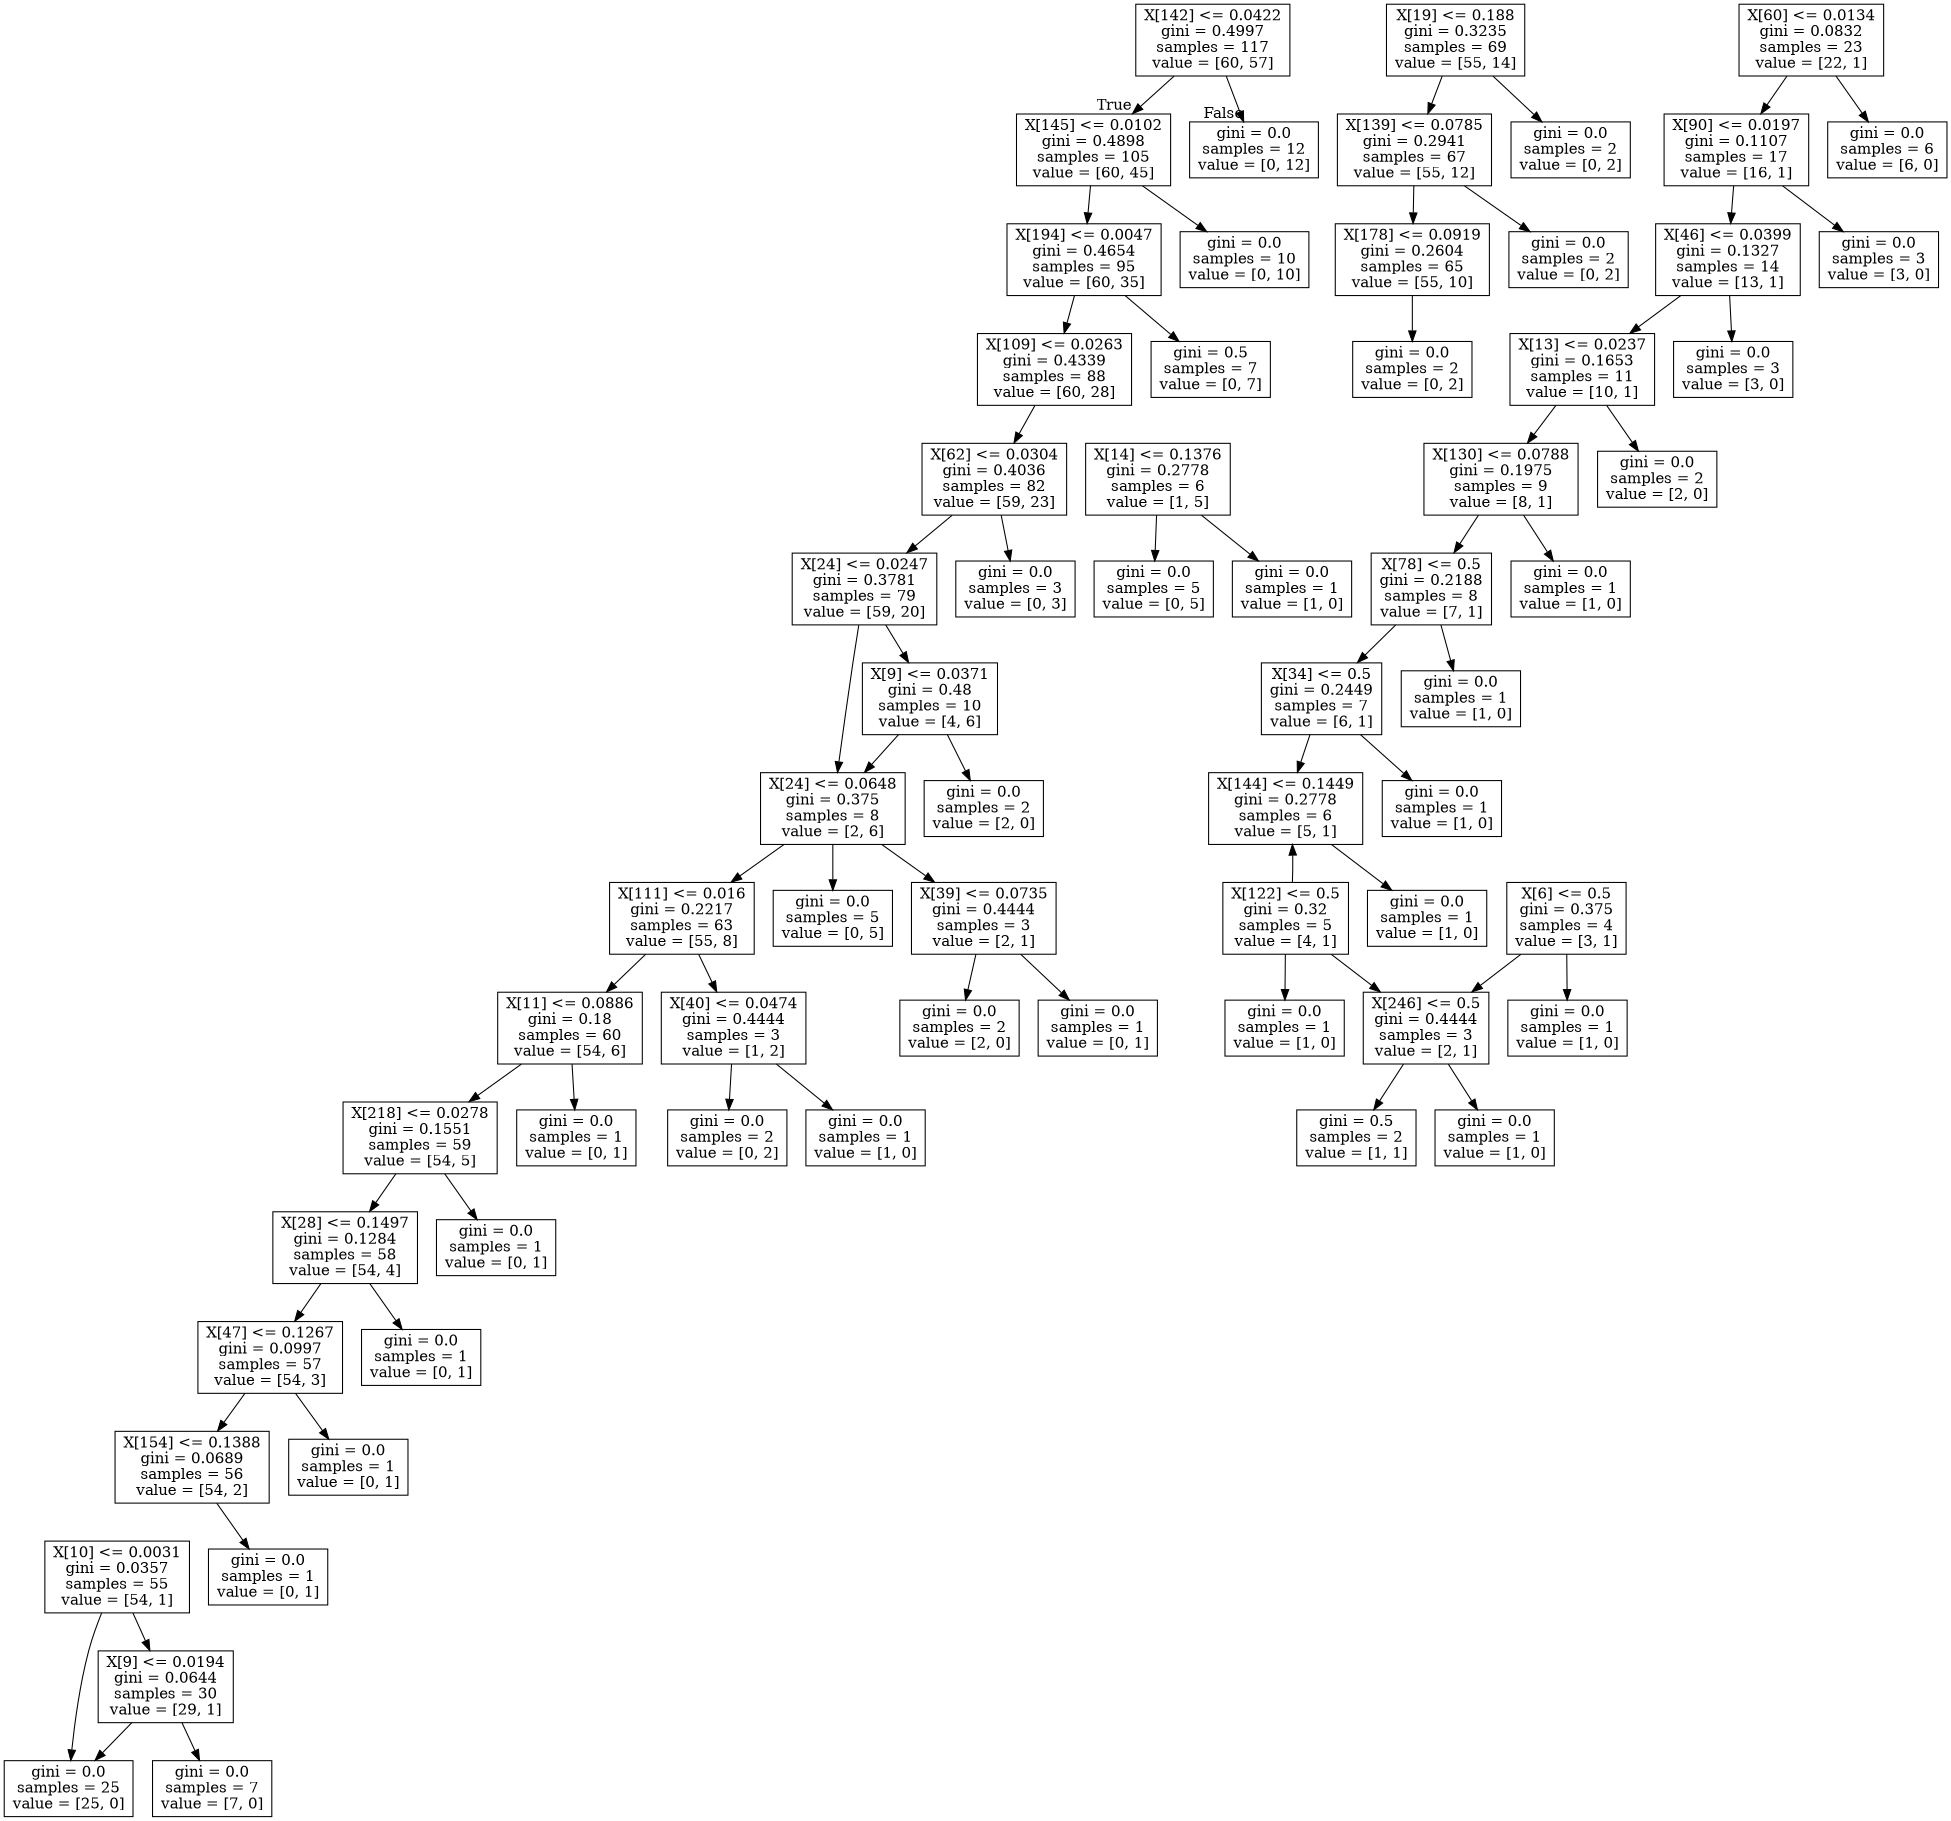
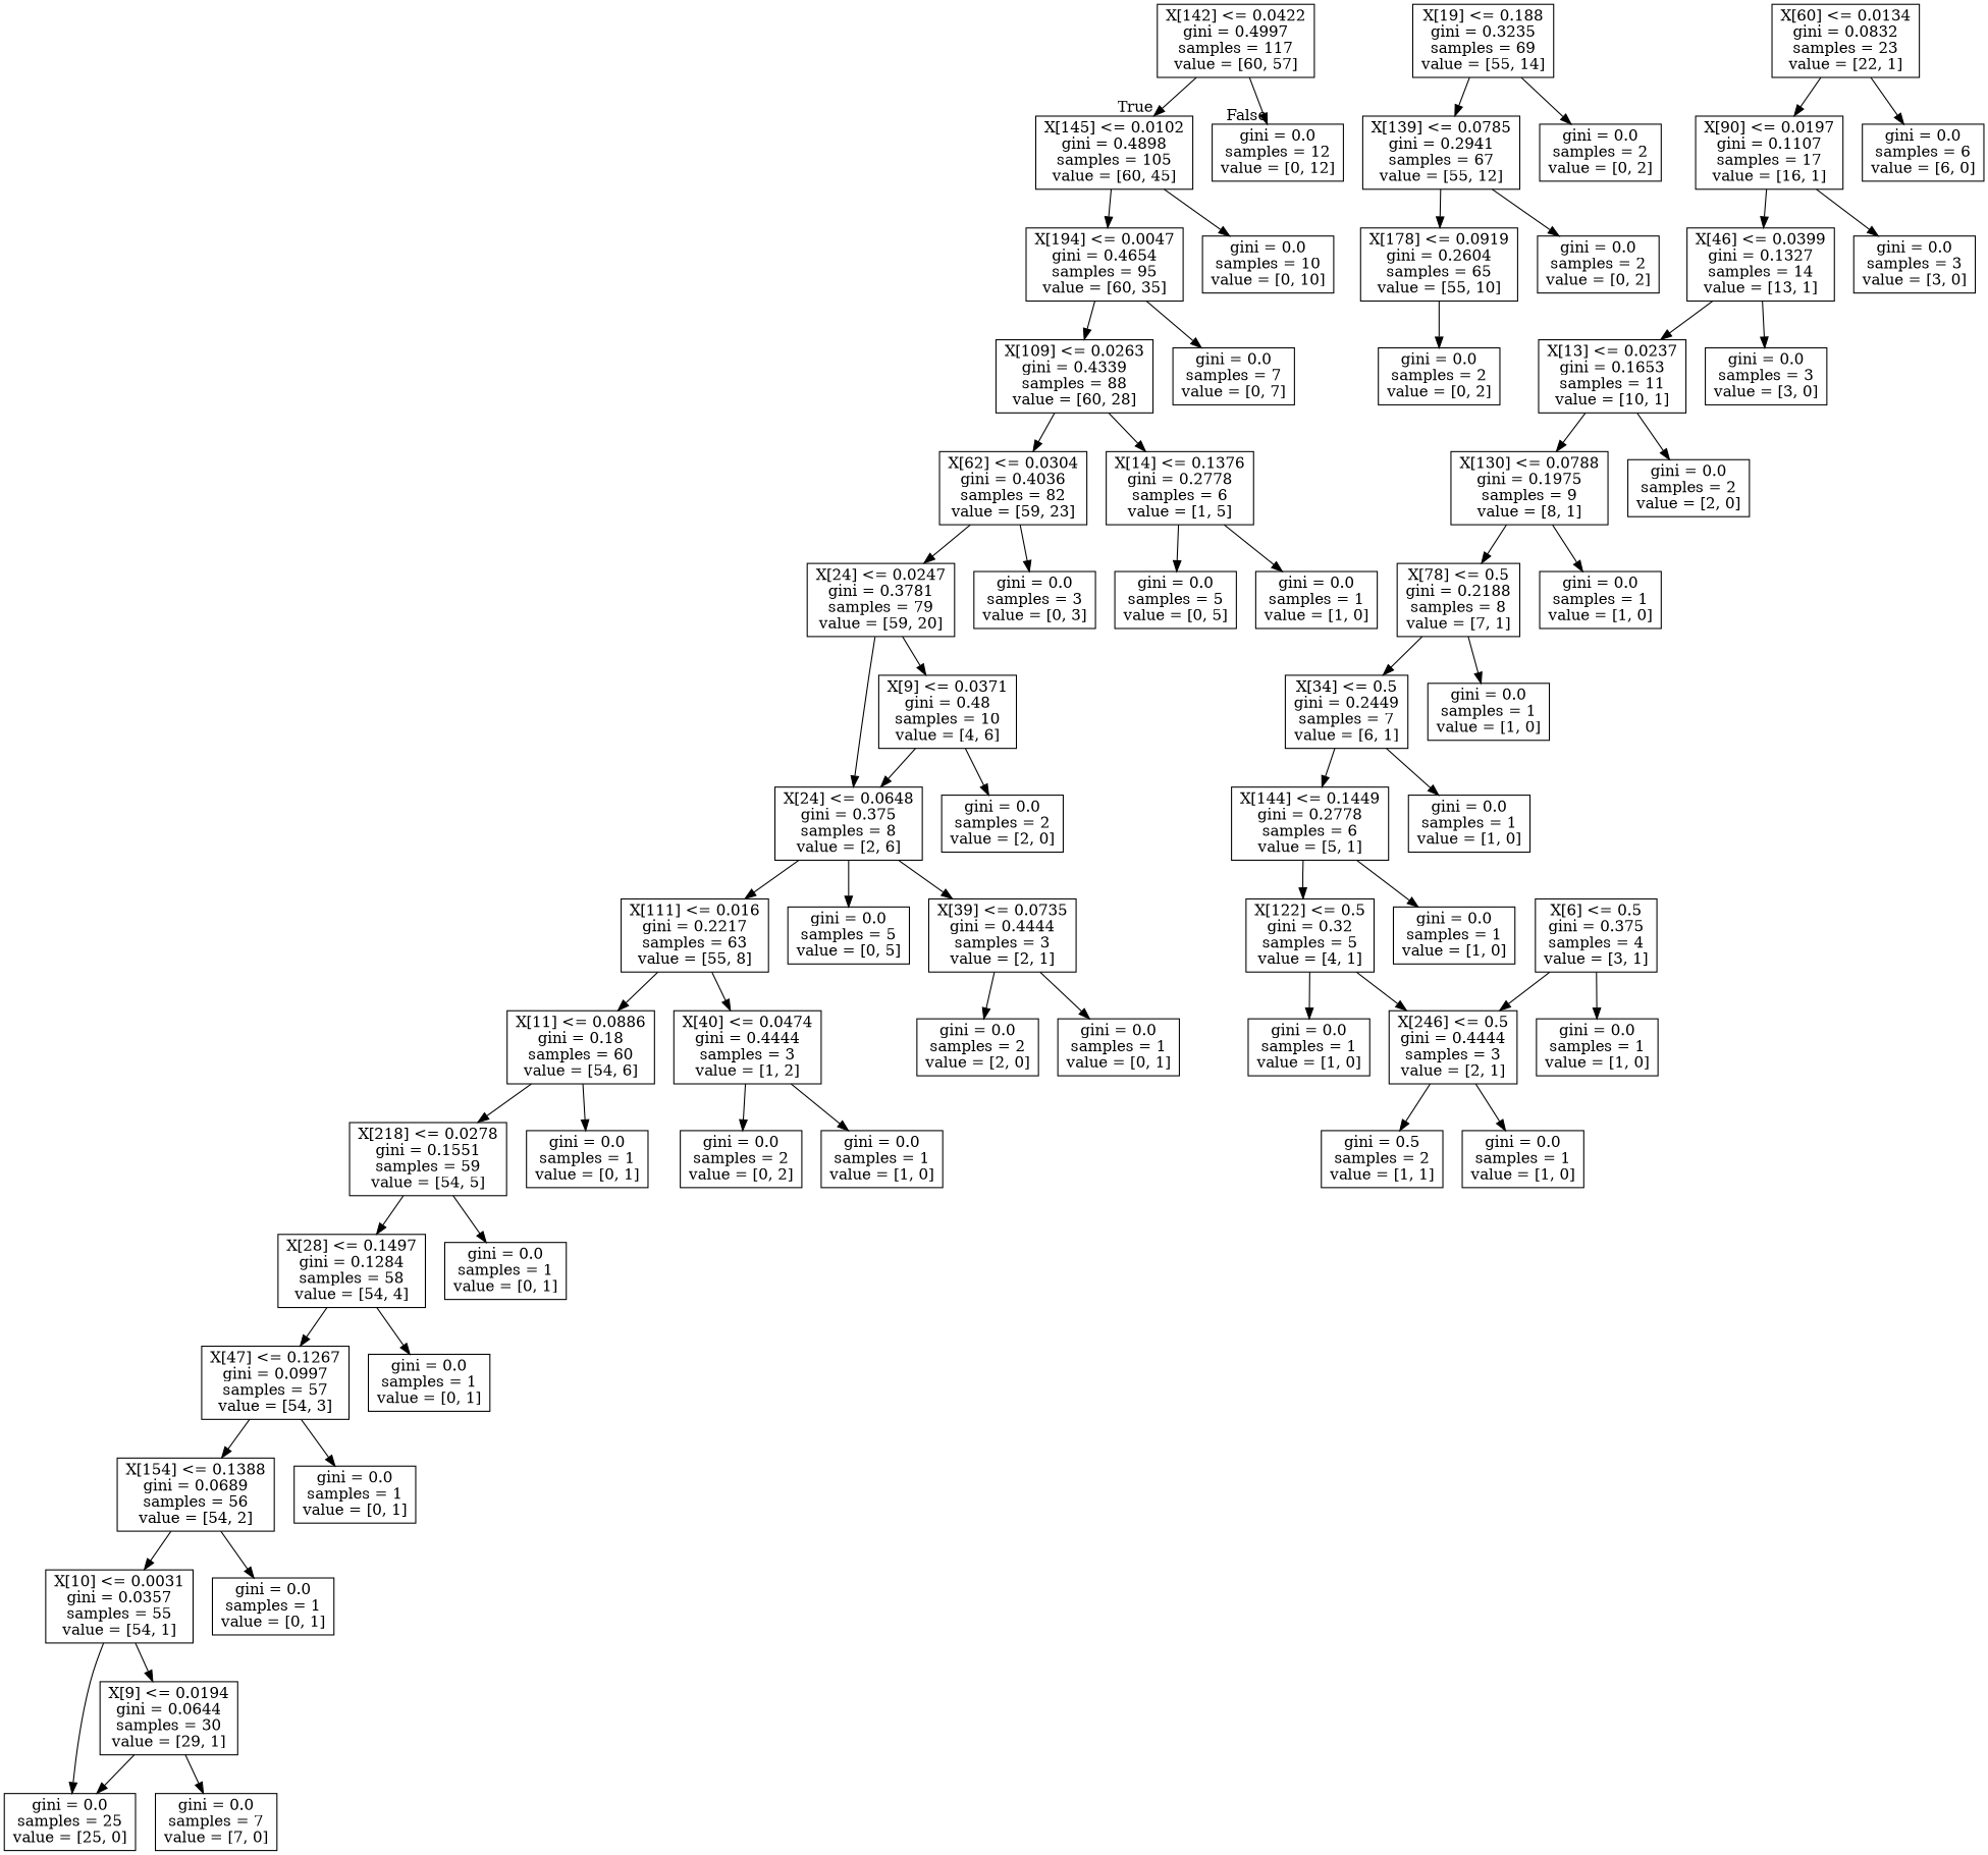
  digraph {
    node [shape=box]
    n1 [label="X[142] <= 0.0422\ngini = 0.4997\nsamples = 117\nvalue = [60, 57]"]
    n2 [label="X[145] <= 0.0102\ngini = 0.4898\nsamples = 105\nvalue = [60, 45]"]
    n3 [label="gini = 0.0\nsamples = 12\nvalue = [0, 12]"]
    n4 [label="X[194] <= 0.0047\ngini = 0.4654\nsamples = 95\nvalue = [60, 35]"]
    n5 [label="gini = 0.0\nsamples = 10\nvalue = [0, 10]"]
    n6 [label="X[109] <= 0.0263\ngini = 0.4339\nsamples = 88\nvalue = [60, 28]"]
-   n7 [label="gini = 0.5\nsamples = 7\nvalue = [0, 7]"]
+   n7 [label="gini = 0.0\nsamples = 7\nvalue = [0, 7]"]
    n8 [label="X[62] <= 0.0304\ngini = 0.4036\nsamples = 82\nvalue = [59, 23]"]
    n9 [label="X[14] <= 0.1376\ngini = 0.2778\nsamples = 6\nvalue = [1, 5]"]
    n10 [label="X[24] <= 0.0247\ngini = 0.3781\nsamples = 79\nvalue = [59, 20]"]
    n11 [label="gini = 0.0\nsamples = 3\nvalue = [0, 3]"]
    n12 [label="gini = 0.0\nsamples = 5\nvalue = [0, 5]"]
    n13 [label="gini = 0.0\nsamples = 1\nvalue = [1, 0]"]
    n14 [label="X[9] <= 0.0371\ngini = 0.48\nsamples = 10\nvalue = [4, 6]"]
    n15 [label="X[24] <= 0.0648\ngini = 0.375\nsamples = 8\nvalue = [2, 6]"]
    n16 [label="X[19] <= 0.188\ngini = 0.3235\nsamples = 69\nvalue = [55, 14]"]
    n17 [label="X[139] <= 0.0785\ngini = 0.2941\nsamples = 67\nvalue = [55, 12]"]
    n18 [label="gini = 0.0\nsamples = 2\nvalue = [0, 2]"]
    n19 [label="gini = 0.0\nsamples = 2\nvalue = [2, 0]"]
    n20 [label="X[178] <= 0.0919\ngini = 0.2604\nsamples = 65\nvalue = [55, 10]"]
    n21 [label="gini = 0.0\nsamples = 2\nvalue = [0, 2]"]
    n22 [label="gini = 0.0\nsamples = 2\nvalue = [0, 2]"]
    n23 [label="X[111] <= 0.016\ngini = 0.2217\nsamples = 63\nvalue = [55, 8]"]
    n24 [label="X[11] <= 0.0886\ngini = 0.18\nsamples = 60\nvalue = [54, 6]"]
    n25 [label="X[40] <= 0.0474\ngini = 0.4444\nsamples = 3\nvalue = [1, 2]"]
    n26 [label="X[218] <= 0.0278\ngini = 0.1551\nsamples = 59\nvalue = [54, 5]"]
    n27 [label="gini = 0.0\nsamples = 1\nvalue = [0, 1]"]
    n28 [label="gini = 0.0\nsamples = 2\nvalue = [0, 2]"]
    n29 [label="gini = 0.0\nsamples = 1\nvalue = [1, 0]"]
    n30 [label="X[28] <= 0.1497\ngini = 0.1284\nsamples = 58\nvalue = [54, 4]"]
    n31 [label="gini = 0.0\nsamples = 1\nvalue = [0, 1]"]
    n32 [label="X[47] <= 0.1267\ngini = 0.0997\nsamples = 57\nvalue = [54, 3]"]
    n33 [label="gini = 0.0\nsamples = 1\nvalue = [0, 1]"]
    n34 [label="X[154] <= 0.1388\ngini = 0.0689\nsamples = 56\nvalue = [54, 2]"]
    n35 [label="gini = 0.0\nsamples = 1\nvalue = [0, 1]"]
    n36 [label="X[10] <= 0.0031\ngini = 0.0357\nsamples = 55\nvalue = [54, 1]"]
    n37 [label="gini = 0.0\nsamples = 1\nvalue = [0, 1]"]
    n38 [label="X[9] <= 0.0194\ngini = 0.0644\nsamples = 30\nvalue = [29, 1]"]
    n39 [label="gini = 0.0\nsamples = 25\nvalue = [25, 0]"]
    n40 [label="gini = 0.0\nsamples = 7\nvalue = [7, 0]"]
    n41 [label="X[60] <= 0.0134\ngini = 0.0832\nsamples = 23\nvalue = [22, 1]"]
    n42 [label="X[90] <= 0.0197\ngini = 0.1107\nsamples = 17\nvalue = [16, 1]"]
    n43 [label="gini = 0.0\nsamples = 6\nvalue = [6, 0]"]
    n44 [label="X[46] <= 0.0399\ngini = 0.1327\nsamples = 14\nvalue = [13, 1]"]
    n45 [label="gini = 0.0\nsamples = 3\nvalue = [3, 0]"]
    n46 [label="X[13] <= 0.0237\ngini = 0.1653\nsamples = 11\nvalue = [10, 1]"]
    n47 [label="gini = 0.0\nsamples = 3\nvalue = [3, 0]"]
    n48 [label="X[130] <= 0.0788\ngini = 0.1975\nsamples = 9\nvalue = [8, 1]"]
    n49 [label="gini = 0.0\nsamples = 2\nvalue = [2, 0]"]
    n50 [label="X[78] <= 0.5\ngini = 0.2188\nsamples = 8\nvalue = [7, 1]"]
    n51 [label="gini = 0.0\nsamples = 1\nvalue = [1, 0]"]
    n52 [label="X[34] <= 0.5\ngini = 0.2449\nsamples = 7\nvalue = [6, 1]"]
    n53 [label="gini = 0.0\nsamples = 1\nvalue = [1, 0]"]
    n54 [label="X[144] <= 0.1449\ngini = 0.2778\nsamples = 6\nvalue = [5, 1]"]
    n55 [label="gini = 0.0\nsamples = 1\nvalue = [1, 0]"]
    n56 [label="X[122] <= 0.5\ngini = 0.32\nsamples = 5\nvalue = [4, 1]"]
    n57 [label="gini = 0.0\nsamples = 1\nvalue = [1, 0]"]
    n58 [label="gini = 0.0\nsamples = 1\nvalue = [1, 0]"]
    n59 [label="X[246] <= 0.5\ngini = 0.4444\nsamples = 3\nvalue = [2, 1]"]
    n60 [label="X[6] <= 0.5\ngini = 0.375\nsamples = 4\nvalue = [3, 1]"]
    n61 [label="gini = 0.0\nsamples = 1\nvalue = [1, 0]"]
    n62 [label="gini = 0.5\nsamples = 2\nvalue = [1, 1]"]
    n63 [label="gini = 0.0\nsamples = 1\nvalue = [1, 0]"]
    n64 [label="gini = 0.0\nsamples = 5\nvalue = [0, 5]"]
    n65 [label="X[39] <= 0.0735\ngini = 0.4444\nsamples = 3\nvalue = [2, 1]"]
    n66 [label="gini = 0.0\nsamples = 2\nvalue = [2, 0]"]
    n67 [label="gini = 0.0\nsamples = 1\nvalue = [0, 1]"]
    n1 -> n2 [headlabel=True labelangle=45 labeldistance=2.5]
    n1 -> n3 [headlabel=False labelangle=-45 labeldistance=2.5]
    n2 -> n4
    n2 -> n5
    n4 -> n6
    n4 -> n7
    n6 -> n8
+   n6 -> n9
    n8 -> n10
    n8 -> n11
    n9 -> n12
    n9 -> n13
    n10 -> n14
    n10 -> n15
    n14 -> n15
    n14 -> n19
    n15 -> n23
    n15 -> n64
    n15 -> n65
    n16 -> n17
    n16 -> n18
    n17 -> n20
    n17 -> n21
    n20 -> n22
    n23 -> n24
    n23 -> n25
    n24 -> n26
    n24 -> n27
    n25 -> n28
    n25 -> n29
    n26 -> n30
    n26 -> n31
    n30 -> n32
    n30 -> n33
    n32 -> n34
    n32 -> n35
+   n34 -> n36
    n34 -> n37
    n36 -> n38
    n36 -> n39
    n38 -> n39
    n38 -> n40
    n41 -> n42
    n41 -> n43
    n42 -> n44
    n42 -> n45
    n44 -> n46
    n44 -> n47
    n46 -> n48
    n46 -> n49
    n48 -> n50
    n48 -> n51
    n50 -> n52
    n50 -> n53
    n52 -> n54
    n52 -> n55
-   n56 -> n54
+   n54 -> n56
    n54 -> n57
    n56 -> n58
    n56 -> n59
    n59 -> n62
    n59 -> n63
    n60 -> n59
    n60 -> n61
    n65 -> n66
    n65 -> n67
  }
